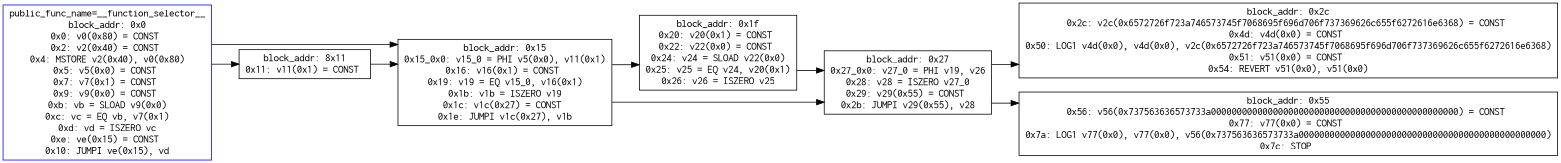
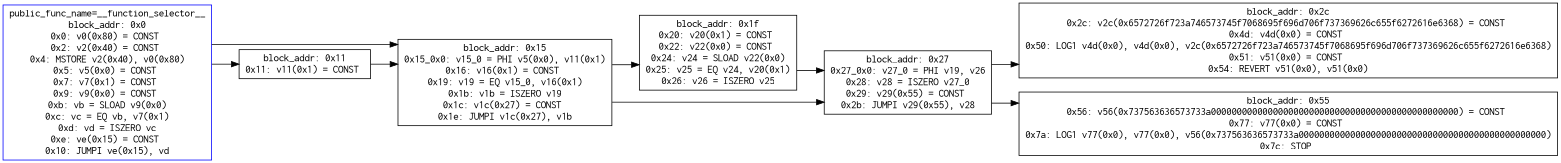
  digraph {
    splines=ortho
    rankdir=LR
    node [color=black fontname=courier shape=box]
    n1 [color=blue label="public_func_name=__function_selector__\nblock_addr: 0x0\n0x0: v0(0x80) = CONST \n0x2: v2(0x40) = CONST \n0x4: MSTORE v2(0x40), v0(0x80)\n0x5: v5(0x0) = CONST \n0x7: v7(0x1) = CONST \n0x9: v9(0x0) = CONST \n0xb: vb = SLOAD v9(0x0)\n0xc: vc = EQ vb, v7(0x1)\n0xd: vd = ISZERO vc\n0xe: ve(0x15) = CONST \n0x10: JUMPI ve(0x15), vd"]
-   n2 [label="block_addr: 8x11\n0x11: v11(0x1) = CONST "]
+   n2 [label="block_addr: 0x11\n0x11: v11(0x1) = CONST "]
    n3 [label="block_addr: 0x15\n0x15_0x0: v15_0 = PHI v5(0x0), v11(0x1)\n0x16: v16(0x1) = CONST \n0x19: v19 = EQ v15_0, v16(0x1)\n0x1b: v1b = ISZERO v19\n0x1c: v1c(0x27) = CONST \n0x1e: JUMPI v1c(0x27), v1b"]
    n4 [label="block_addr: 0x1f\n0x20: v20(0x1) = CONST \n0x22: v22(0x0) = CONST \n0x24: v24 = SLOAD v22(0x0)\n0x25: v25 = EQ v24, v20(0x1)\n0x26: v26 = ISZERO v25"]
    n5 [label="block_addr: 0x27\n0x27_0x0: v27_0 = PHI v19, v26\n0x28: v28 = ISZERO v27_0\n0x29: v29(0x55) = CONST \n0x2b: JUMPI v29(0x55), v28"]
    n6 [label="block_addr: 0x2c\n0x2c: v2c(0x6572726f723a746573745f7068695f696d706f737369626c655f6272616e6368) = CONST \n0x4d: v4d(0x0) = CONST \n0x50: LOG1 v4d(0x0), v4d(0x0), v2c(0x6572726f723a746573745f7068695f696d706f737369626c655f6272616e6368)\n0x51: v51(0x0) = CONST \n0x54: REVERT v51(0x0), v51(0x0)"]
    n7 [label="block_addr: 0x55\n0x56: v56(0x737563636573733a000000000000000000000000000000000000000000000000) = CONST \n0x77: v77(0x0) = CONST \n0x7a: LOG1 v77(0x0), v77(0x0), v56(0x737563636573733a000000000000000000000000000000000000000000000000)\n0x7c: STOP "]
    n1 -> n2
    n1 -> n3
    n2 -> n3
    n3 -> n4
    n3 -> n5
    n4 -> n5
    n5 -> n6
    n5 -> n7
  }
